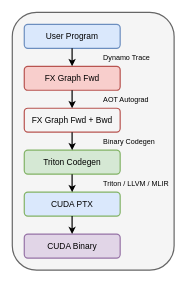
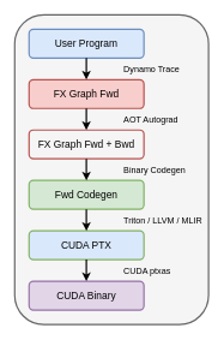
  <mxCell id="0" />
  <mxCell id="1" parent="0" />
  <mxCell id="2" value="" style="rounded=1;whiteSpace=wrap;html=1;strokeWidth=2;fontSize=12;fillColor=#f5f5f5;fontColor=#333333;strokeColor=#666666;" vertex="1" parent="1"><mxGeometry x="20" y="20" width="270" height="430" as="geometry" /></mxCell>
  <mxCell id="3" value="front" parent="0" />
  <mxCell id="4" value="&lt;font style=&quot;font-size: 12px;&quot;&gt;AOT Autograd&lt;/font&gt;" style="text;html=1;strokeColor=none;fillColor=none;align=left;verticalAlign=middle;whiteSpace=wrap;rounded=0;fontSize=14;" vertex="1" parent="3"><mxGeometry x="170" y="150" width="120" height="30" as="geometry" /></mxCell>
  <mxCell id="5" value="&lt;font style=&quot;font-size: 12px;&quot;&gt;Binary Codegen&lt;/font&gt;" style="text;html=1;strokeColor=none;fillColor=none;align=left;verticalAlign=middle;whiteSpace=wrap;rounded=0;fontSize=14;" vertex="1" parent="3"><mxGeometry x="170" y="220" width="120" height="30" as="geometry" /></mxCell>
  <mxCell id="6" value="&lt;font style=&quot;font-size: 12px;&quot;&gt;Dynamo Trace&amp;nbsp;&lt;/font&gt;" style="text;html=1;strokeColor=none;fillColor=none;align=left;verticalAlign=middle;whiteSpace=wrap;rounded=0;fontSize=14;" vertex="1" parent="3"><mxGeometry x="170" y="80" width="120" height="30" as="geometry" /></mxCell>
+ <mxCell id="7" value="&lt;font style=&quot;font-size: 12px;&quot;&gt;CUDA ptxas&lt;/font&gt;" style="text;html=1;strokeColor=none;fillColor=none;align=left;verticalAlign=middle;whiteSpace=wrap;rounded=0;fontSize=14;" vertex="1" parent="3"><mxGeometry x="170" y="360" width="120" height="30" as="geometry" /></mxCell>
  <mxCell id="8" value="&lt;font style=&quot;font-size: 12px;&quot;&gt;Triton / LLVM / MLIR&lt;/font&gt;" style="text;html=1;strokeColor=none;fillColor=none;align=left;verticalAlign=middle;whiteSpace=wrap;rounded=0;fontSize=14;" vertex="1" parent="3"><mxGeometry x="170" y="290" width="120" height="30" as="geometry" /></mxCell>
  <mxCell id="9" value="&lt;font style=&quot;font-size: 14px;&quot;&gt;CUDA Binary&lt;/font&gt;" style="rounded=1;whiteSpace=wrap;html=1;strokeWidth=2;fillColor=#e1d5e7;strokeColor=#9673a6;" vertex="1" parent="3"><mxGeometry x="40" y="390" width="160" height="40" as="geometry" /></mxCell>
  <mxCell id="10" value="&lt;font style=&quot;font-size: 14px;&quot;&gt;CUDA PTX&lt;/font&gt;" style="rounded=1;whiteSpace=wrap;html=1;strokeWidth=2;fillColor=#dae8fc;strokeColor=#82b366;" vertex="1" parent="3"><mxGeometry x="40" y="320" width="160" height="40" as="geometry" /></mxCell>
- <mxCell id="11" value="&lt;font style=&quot;font-size: 14px;&quot;&gt;Triton Codegen&lt;/font&gt;" style="rounded=1;whiteSpace=wrap;html=1;strokeWidth=2;fillColor=#d5e8d4;strokeColor=#82b366;" vertex="1" parent="3"><mxGeometry x="40" y="250" width="160" height="40" as="geometry" /></mxCell>
+ <mxCell id="11" value="&lt;font style=&quot;font-size: 14px;&quot;&gt;Fwd Codegen&lt;/font&gt;" style="rounded=1;whiteSpace=wrap;html=1;strokeWidth=2;fillColor=#d5e8d4;strokeColor=#82b366;" vertex="1" parent="3"><mxGeometry x="40" y="250" width="160" height="40" as="geometry" /></mxCell>
  <mxCell id="12" value="&lt;font style=&quot;font-size: 14px;&quot;&gt;FX Graph Fwd + Bwd&lt;/font&gt;" style="rounded=1;whiteSpace=wrap;html=1;strokeWidth=2;fillColor=#f5f5f5;strokeColor=#b85450;" vertex="1" parent="3"><mxGeometry x="40" y="180" width="160" height="40" as="geometry" /></mxCell>
  <mxCell id="13" value="&lt;font style=&quot;font-size: 14px;&quot;&gt;FX Graph Fwd&lt;/font&gt;" style="rounded=1;whiteSpace=wrap;html=1;strokeWidth=2;fillColor=#f8cecc;strokeColor=#b85450;" vertex="1" parent="3"><mxGeometry x="40" y="110" width="160" height="40" as="geometry" /></mxCell>
  <mxCell id="14" value="&lt;font style=&quot;font-size: 14px;&quot;&gt;User Program&lt;/font&gt;" style="rounded=1;whiteSpace=wrap;html=1;strokeWidth=2;fillColor=#dae8fc;strokeColor=#6c8ebf;" vertex="1" parent="3"><mxGeometry x="40" y="40" width="160" height="40" as="geometry" /></mxCell>
  <mxCell id="15" value="" style="endArrow=classic;html=1;rounded=0;fontSize=14;strokeWidth=2;" edge="1" parent="3"><mxGeometry width="50" height="50" relative="1" as="geometry"><mxPoint x="119.8" y="80" as="sourcePoint" /><mxPoint x="119.8" y="110" as="targetPoint" /></mxGeometry></mxCell>
  <mxCell id="16" value="" style="endArrow=classic;html=1;rounded=0;fontSize=14;strokeWidth=2;" edge="1" parent="3"><mxGeometry width="50" height="50" relative="1" as="geometry"><mxPoint x="119.8" y="150" as="sourcePoint" /><mxPoint x="119.8" y="180" as="targetPoint" /></mxGeometry></mxCell>
  <mxCell id="17" value="" style="endArrow=classic;html=1;rounded=0;fontSize=14;strokeWidth=2;" edge="1" parent="3"><mxGeometry width="50" height="50" relative="1" as="geometry"><mxPoint x="119.8" y="220" as="sourcePoint" /><mxPoint x="119.8" y="250" as="targetPoint" /></mxGeometry></mxCell>
  <mxCell id="18" value="" style="endArrow=classic;html=1;rounded=0;fontSize=14;strokeWidth=2;" edge="1" parent="3"><mxGeometry width="50" height="50" relative="1" as="geometry"><mxPoint x="119.8" y="290" as="sourcePoint" /><mxPoint x="119.8" y="320" as="targetPoint" /></mxGeometry></mxCell>
  <mxCell id="19" value="" style="endArrow=classic;html=1;rounded=0;fontSize=14;strokeWidth=2;" edge="1" parent="3"><mxGeometry width="50" height="50" relative="1" as="geometry"><mxPoint x="119.8" y="360" as="sourcePoint" /><mxPoint x="119.8" y="390" as="targetPoint" /></mxGeometry></mxCell>
